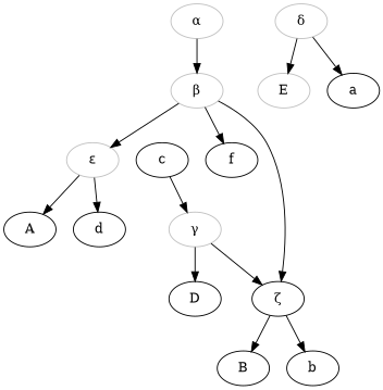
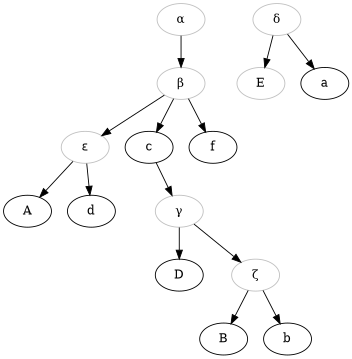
  digraph {
    n1 [color=grey label="α"]
    n2 [color=grey label="β"]
    n3 [color=grey label="ε"]
    c
    f
    n6 [color=grey label="γ"]
    D
-   n8 [color=black label="ζ"]
+   n8 [color=grey label="ζ"]
    A
    d
    n11 [color=grey label="δ"]
    E [color=grey]
    a
    B
    b
    n1 -> n2
    n2 -> n3
-   n2 -> n8
+   n2 -> c
    n2 -> f
    n3 -> A
    n3 -> d
    c -> n6
    n6 -> D
    n6 -> n8
    n8 -> B
    n8 -> b
    n11 -> E
    n11 -> a
  }
